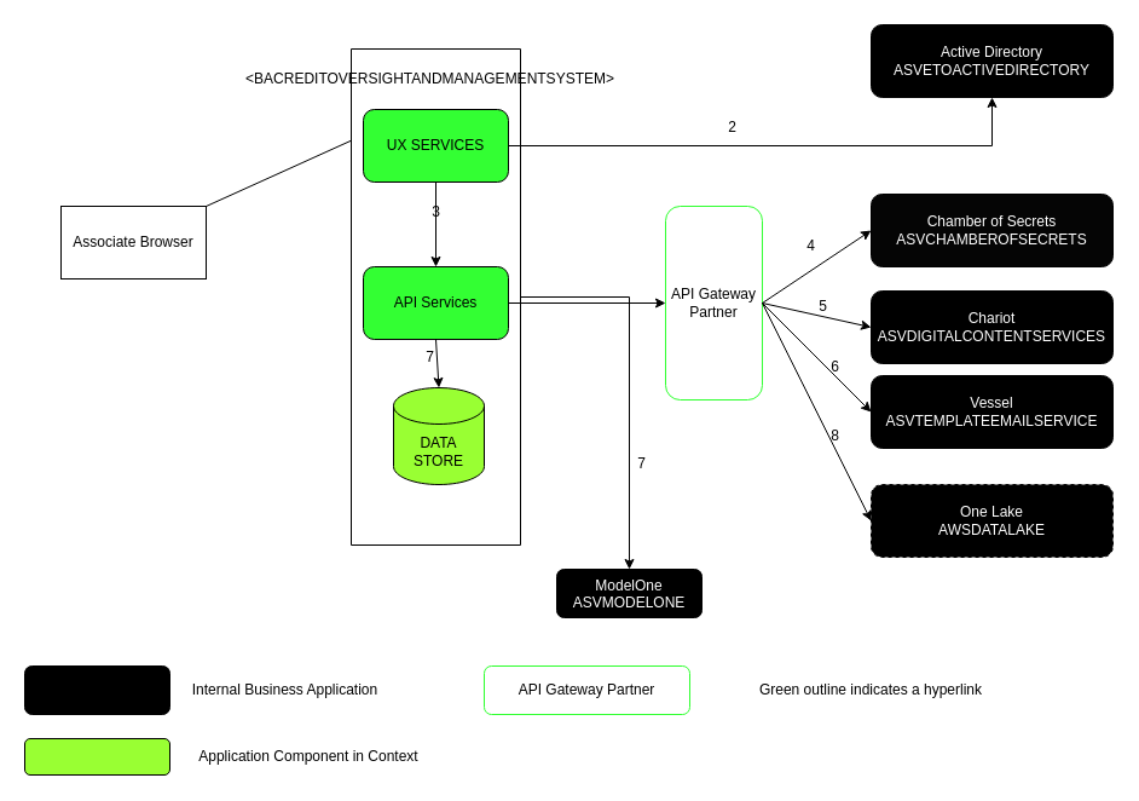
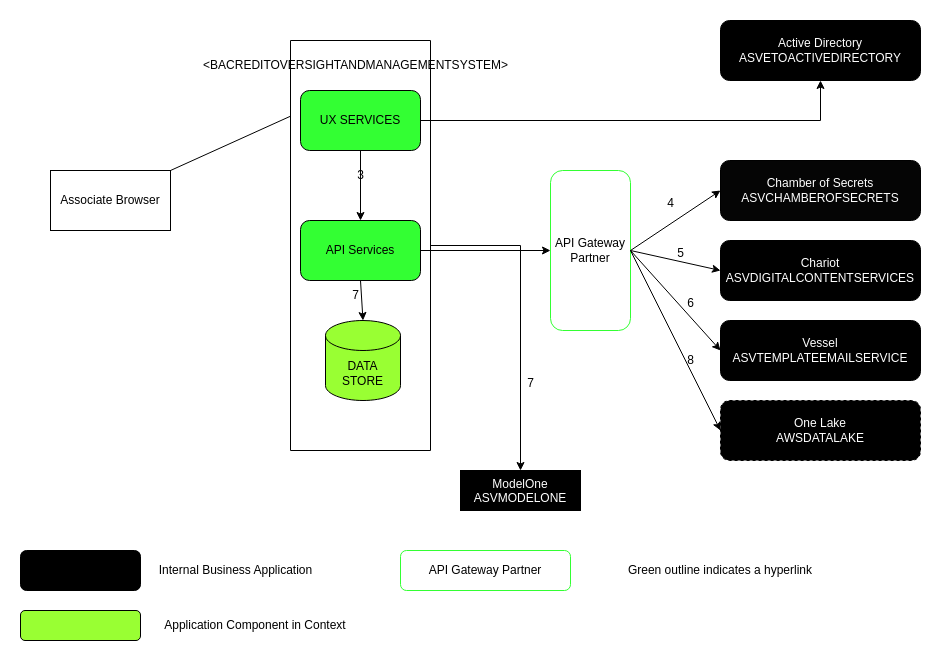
  <mxCell id="0" />
  <mxCell id="1" parent="0" />
- <mxCell id="2" value="&lt;font style=&quot;color: rgb(255, 255, 255);&quot;&gt;ModelOne&lt;/font&gt;&lt;div&gt;&lt;font style=&quot;color: rgb(255, 255, 255);&quot;&gt;ASVMODELONE&lt;br&gt;&lt;/font&gt;&lt;div&gt;&lt;br&gt;&lt;/div&gt;&lt;/div&gt;" style="whiteSpace=wrap;html=1;verticalAlign=top;strokeWidth=1;fillColor=#000000;rounded=1;" vertex="1" parent="1"><mxGeometry x="460" y="470" width="120" height="40" as="geometry" /></mxCell>
+ <mxCell id="2" value="&lt;font style=&quot;color: rgb(255, 255, 255);&quot;&gt;ModelOne&lt;/font&gt;&lt;div&gt;&lt;font style=&quot;color: rgb(255, 255, 255);&quot;&gt;ASVMODELONE&lt;br&gt;&lt;/font&gt;&lt;div&gt;&lt;br&gt;&lt;/div&gt;&lt;/div&gt;" style="whiteSpace=wrap;html=1;verticalAlign=top;strokeWidth=1;fillColor=#000000;rounded=0;" vertex="1" parent="1"><mxGeometry x="460" y="470" width="120" height="40" as="geometry" /></mxCell>
  <mxCell id="3" value="Associate Browser" style="rounded=0;whiteSpace=wrap;html=1;" vertex="1" parent="1"><mxGeometry x="50" y="170" width="120" height="60" as="geometry" /></mxCell>
  <mxCell id="4" value="" style="endArrow=classic;html=1;rounded=0;entryX=0.25;entryY=0.146;entryDx=0;entryDy=0;entryPerimeter=0;" edge="1" parent="1" target="6"><mxGeometry width="50" height="50" relative="1" as="geometry"><mxPoint x="170" y="170" as="sourcePoint" /><mxPoint x="270" y="70" as="targetPoint" /></mxGeometry></mxCell>
  <mxCell id="5" value="" style="edgeStyle=orthogonalEdgeStyle;rounded=0;orthogonalLoop=1;jettySize=auto;html=1;" edge="1" parent="1" source="6" target="2"><mxGeometry relative="1" as="geometry" /></mxCell>
  <mxCell id="6" value="" style="verticalLabelPosition=bottom;verticalAlign=top;html=1;shape=mxgraph.basic.rect;fillColor2=none;strokeWidth=1;size=20;indent=5;" vertex="1" parent="1"><mxGeometry x="290" y="40" width="140" height="410" as="geometry" /></mxCell>
  <mxCell id="7" value="&amp;lt;BACREDITOVERSIGHTANDMANAGEMENTSYSTEM&amp;gt;" style="text;html=1;align=center;verticalAlign=middle;resizable=0;points=[];autosize=1;strokeColor=none;fillColor=none;" vertex="1" parent="1"><mxGeometry x="190" y="50" width="330" height="30" as="geometry" /></mxCell>
  <mxCell id="8" value="" style="edgeStyle=orthogonalEdgeStyle;rounded=0;orthogonalLoop=1;jettySize=auto;html=1;" edge="1" parent="1" source="9" target="19"><mxGeometry relative="1" as="geometry" /></mxCell>
  <mxCell id="9" value="UX SERVICES" style="rounded=1;whiteSpace=wrap;html=1;gradientColor=none;fillColor=#33FF33;" vertex="1" parent="1"><mxGeometry x="300" y="90" width="120" height="60" as="geometry" /></mxCell>
  <mxCell id="10" value="API Services" style="rounded=1;whiteSpace=wrap;html=1;fillColor=#33FF33;" vertex="1" parent="1"><mxGeometry x="300" y="220" width="120" height="60" as="geometry" /></mxCell>
  <mxCell id="11" value="DATA STORE" style="shape=cylinder3;whiteSpace=wrap;html=1;boundedLbl=1;backgroundOutline=1;size=15;fillColor=#99FF33;" vertex="1" parent="1"><mxGeometry x="325" y="320" width="75" height="80" as="geometry" /></mxCell>
  <mxCell id="12" value="" style="endArrow=classic;html=1;rounded=0;exitX=0.5;exitY=1;exitDx=0;exitDy=0;" edge="1" parent="1" source="9"><mxGeometry width="50" height="50" relative="1" as="geometry"><mxPoint x="310" y="390" as="sourcePoint" /><mxPoint x="360" y="220" as="targetPoint" /></mxGeometry></mxCell>
  <mxCell id="13" value="3" style="text;html=1;align=center;verticalAlign=middle;resizable=0;points=[];autosize=1;strokeColor=none;fillColor=none;" vertex="1" parent="1"><mxGeometry x="345" y="160" width="30" height="30" as="geometry" /></mxCell>
  <mxCell id="14" value="" style="endArrow=classic;html=1;rounded=0;exitX=0.5;exitY=1;exitDx=0;exitDy=0;entryX=0.5;entryY=0;entryDx=0;entryDy=0;entryPerimeter=0;" edge="1" parent="1" source="10" target="11"><mxGeometry width="50" height="50" relative="1" as="geometry"><mxPoint x="300" y="390" as="sourcePoint" /><mxPoint x="350" y="340" as="targetPoint" /></mxGeometry></mxCell>
  <mxCell id="15" value="7" style="text;html=1;align=center;verticalAlign=middle;resizable=0;points=[];autosize=1;strokeColor=none;fillColor=none;" vertex="1" parent="1"><mxGeometry x="340" y="280" width="30" height="30" as="geometry" /></mxCell>
  <mxCell id="16" value="&lt;font style=&quot;color: rgb(255, 255, 255);&quot;&gt;Chariot&lt;/font&gt;&lt;div&gt;&lt;font style=&quot;color: rgb(255, 255, 255);&quot;&gt;ASVDIGITALCONTENTSERVICES&lt;/font&gt;&lt;/div&gt;" style="rounded=1;whiteSpace=wrap;html=1;fillColor=#000000;" vertex="1" parent="1"><mxGeometry x="720" y="240" width="200" height="60" as="geometry" /></mxCell>
  <mxCell id="17" value="&lt;font style=&quot;color: rgb(255, 255, 255);&quot;&gt;Chamber of Secrets&lt;/font&gt;&lt;div&gt;&lt;font style=&quot;color: rgb(255, 255, 255);&quot;&gt;ASVCHAMBEROFSECRETS&lt;/font&gt;&lt;/div&gt;" style="rounded=1;whiteSpace=wrap;html=1;fillColor=light-dark(#050505, #ededed);" vertex="1" parent="1"><mxGeometry x="720" y="160" width="200" height="60" as="geometry" /></mxCell>
  <mxCell id="18" value="API Gateway Partner" style="rounded=1;whiteSpace=wrap;html=1;strokeColor=#33FF33;" vertex="1" parent="1"><mxGeometry x="550" y="170" width="80" height="160" as="geometry" /></mxCell>
  <mxCell id="19" value="&lt;font style=&quot;color: rgb(255, 255, 255);&quot;&gt;Active Directory&lt;/font&gt;&lt;div&gt;&lt;font style=&quot;color: rgb(255, 255, 255);&quot;&gt;ASVETOACTIVEDIRECTORY&lt;/font&gt;&lt;/div&gt;" style="whiteSpace=wrap;html=1;rounded=1;strokeColor=default;gradientColor=default;fillColor=#000000;" vertex="1" parent="1"><mxGeometry x="720" y="20" width="200" height="60" as="geometry" /></mxCell>
- <mxCell id="20" value="&lt;font style=&quot;color: rgb(255, 255, 255);&quot;&gt;Vessel&lt;/font&gt;&lt;div&gt;&lt;font style=&quot;color: rgb(255, 255, 255);&quot;&gt;ASVTEMPLATEEMAILSERVICE&lt;/font&gt;&lt;/div&gt;" style="rounded=1;whiteSpace=wrap;html=1;fillColor=#000000;" vertex="1" parent="1"><mxGeometry x="720" y="310" width="200" height="60" as="geometry" /></mxCell>
+ <mxCell id="20" value="&lt;font style=&quot;color: rgb(255, 255, 255);&quot;&gt;Vessel&lt;/font&gt;&lt;div&gt;&lt;font style=&quot;color: rgb(255, 255, 255);&quot;&gt;ASVTEMPLATEEMAILSERVICE&lt;/font&gt;&lt;/div&gt;" style="rounded=1;whiteSpace=wrap;html=1;fillColor=#000000;" vertex="1" parent="1"><mxGeometry x="720" y="320" width="200" height="60" as="geometry" /></mxCell>
  <mxCell id="21" value="&lt;font style=&quot;color: rgb(255, 255, 255);&quot;&gt;One Lake&lt;/font&gt;&lt;div&gt;&lt;font style=&quot;color: rgb(255, 255, 255);&quot;&gt;AWSDATALAKE&lt;/font&gt;&lt;/div&gt;" style="rounded=1;whiteSpace=wrap;html=1;fillColor=#000000;dashed=1;" vertex="1" parent="1"><mxGeometry x="720" y="400" width="200" height="60" as="geometry" /></mxCell>
- <mxCell id="22" value="2" style="text;html=1;align=center;verticalAlign=middle;resizable=0;points=[];autosize=1;strokeColor=none;fillColor=none;" vertex="1" parent="1"><mxGeometry x="590" y="90" width="30" height="30" as="geometry" /></mxCell>
  <mxCell id="23" value="" style="endArrow=classic;html=1;rounded=0;exitX=1;exitY=0.5;exitDx=0;exitDy=0;entryX=0;entryY=0.5;entryDx=0;entryDy=0;" edge="1" parent="1" source="10" target="18"><mxGeometry width="50" height="50" relative="1" as="geometry"><mxPoint x="550" y="410" as="sourcePoint" /><mxPoint x="600" y="360" as="targetPoint" /></mxGeometry></mxCell>
  <mxCell id="24" value="" style="endArrow=classic;html=1;rounded=0;exitX=1;exitY=0.5;exitDx=0;exitDy=0;entryX=0;entryY=0.5;entryDx=0;entryDy=0;" edge="1" parent="1" source="18" target="17"><mxGeometry width="50" height="50" relative="1" as="geometry"><mxPoint x="550" y="410" as="sourcePoint" /><mxPoint x="600" y="360" as="targetPoint" /></mxGeometry></mxCell>
  <mxCell id="25" value="4" style="text;html=1;align=center;verticalAlign=middle;resizable=0;points=[];autosize=1;strokeColor=none;fillColor=none;" vertex="1" parent="1"><mxGeometry x="655" y="188" width="30" height="30" as="geometry" /></mxCell>
  <mxCell id="26" value="" style="endArrow=classic;html=1;rounded=0;exitX=1;exitY=0.5;exitDx=0;exitDy=0;entryX=0;entryY=0.5;entryDx=0;entryDy=0;" edge="1" parent="1" source="18" target="16"><mxGeometry width="50" height="50" relative="1" as="geometry"><mxPoint x="640" y="260" as="sourcePoint" /><mxPoint x="730" y="200" as="targetPoint" /></mxGeometry></mxCell>
  <mxCell id="27" value="5" style="text;html=1;align=center;verticalAlign=middle;resizable=0;points=[];autosize=1;strokeColor=none;fillColor=none;" vertex="1" parent="1"><mxGeometry x="665" y="238" width="30" height="30" as="geometry" /></mxCell>
  <mxCell id="28" value="" style="endArrow=classic;html=1;rounded=0;exitX=1;exitY=0.5;exitDx=0;exitDy=0;entryX=0;entryY=0.5;entryDx=0;entryDy=0;" edge="1" parent="1" source="18" target="20"><mxGeometry width="50" height="50" relative="1" as="geometry"><mxPoint x="650" y="270" as="sourcePoint" /><mxPoint x="740" y="210" as="targetPoint" /></mxGeometry></mxCell>
  <mxCell id="29" value="6" style="text;html=1;align=center;verticalAlign=middle;resizable=0;points=[];autosize=1;strokeColor=none;fillColor=none;" vertex="1" parent="1"><mxGeometry x="675" y="288" width="30" height="30" as="geometry" /></mxCell>
  <mxCell id="30" value="" style="endArrow=classic;html=1;rounded=0;exitX=1;exitY=0.5;exitDx=0;exitDy=0;entryX=0;entryY=0.5;entryDx=0;entryDy=0;" edge="1" parent="1" source="18" target="21"><mxGeometry width="50" height="50" relative="1" as="geometry"><mxPoint x="660" y="280" as="sourcePoint" /><mxPoint x="750" y="220" as="targetPoint" /></mxGeometry></mxCell>
  <mxCell id="31" value="8" style="text;html=1;align=center;verticalAlign=middle;resizable=0;points=[];autosize=1;strokeColor=none;fillColor=none;" vertex="1" parent="1"><mxGeometry x="675" y="345" width="30" height="30" as="geometry" /></mxCell>
  <mxCell id="32" value="7" style="text;html=1;align=center;verticalAlign=middle;resizable=0;points=[];autosize=1;strokeColor=none;fillColor=none;" vertex="1" parent="1"><mxGeometry x="515" y="368" width="30" height="30" as="geometry" /></mxCell>
  <mxCell id="33" value="&lt;div&gt;&lt;div&gt;&lt;br&gt;&lt;/div&gt;&lt;/div&gt;" style="whiteSpace=wrap;html=1;verticalAlign=top;strokeWidth=1;fillColor=#000000;rounded=1;" vertex="1" parent="1"><mxGeometry x="20" y="550" width="120" height="40" as="geometry" /></mxCell>
  <mxCell id="34" value="Internal Business Application" style="text;html=1;align=center;verticalAlign=middle;resizable=0;points=[];autosize=1;strokeColor=none;fillColor=none;" vertex="1" parent="1"><mxGeometry x="145" y="555" width="180" height="30" as="geometry" /></mxCell>
  <mxCell id="35" value="" style="rounded=1;whiteSpace=wrap;html=1;fillColor=#99FF33;" vertex="1" parent="1"><mxGeometry x="20" y="610" width="120" height="30" as="geometry" /></mxCell>
  <mxCell id="36" value="Application Component in Context" style="text;html=1;align=center;verticalAlign=middle;whiteSpace=wrap;rounded=0;" vertex="1" parent="1"><mxGeometry x="150" y="610" width="210" height="30" as="geometry" /></mxCell>
  <mxCell id="37" value="API Gateway Partner" style="rounded=1;whiteSpace=wrap;html=1;strokeColor=#33FF33;" vertex="1" parent="1"><mxGeometry x="400" y="550" width="170" height="40" as="geometry" /></mxCell>
  <mxCell id="38" value="Green outline indicates a hyperlink" style="text;html=1;align=center;verticalAlign=middle;whiteSpace=wrap;rounded=0;" vertex="1" parent="1"><mxGeometry x="580" y="555" width="280" height="30" as="geometry" /></mxCell>
